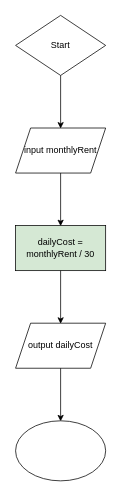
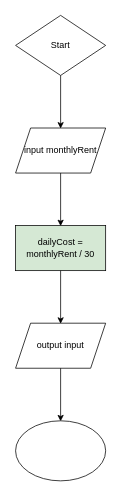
  <mxCell id="0" />
  <mxCell id="1" parent="0" />
  <mxCell id="2" value="Start" style="rhombus;whiteSpace=wrap;html=1;" vertex="1" parent="1"><mxGeometry x="20" width="120" height="80" as="geometry" y="20" /></mxCell>
  <mxCell id="3" value="" style="endArrow=classic;html=1;rounded=0;" edge="1" parent="1" source="2"><mxGeometry width="50" height="50" relative="1" as="geometry"><mxPoint x="80" y="150" as="sourcePoint" /><mxPoint x="80" y="170.711" as="targetPoint" /></mxGeometry></mxCell>
  <mxCell id="4" value="input monthlyRent" style="shape=parallelogram;perimeter=parallelogramPerimeter;whiteSpace=wrap;html=1;fixedSize=1;" vertex="1" parent="1"><mxGeometry x="20" y="170" width="120" height="60" as="geometry" /></mxCell>
  <mxCell id="5" value="" style="endArrow=classic;html=1;rounded=0;" edge="1" parent="1" source="4"><mxGeometry width="50" height="50" relative="1" as="geometry"><mxPoint x="80" y="280" as="sourcePoint" /><mxPoint x="80" y="300.711" as="targetPoint" /></mxGeometry></mxCell>
  <mxCell id="6" value="dailyCost = monthlyRent / 30" style="rounded=0;whiteSpace=wrap;html=1;fillColor=#d5e8d4;" vertex="1" parent="1"><mxGeometry x="20" y="300" width="120" height="60" as="geometry" /></mxCell>
  <mxCell id="7" value="" style="endArrow=classic;html=1;rounded=0;" edge="1" parent="1" source="6"><mxGeometry width="50" height="50" relative="1" as="geometry"><mxPoint x="80" y="410" as="sourcePoint" /><mxPoint x="80" y="430.711" as="targetPoint" /></mxGeometry></mxCell>
- <mxCell id="8" value="output dailyCost" style="shape=parallelogram;perimeter=parallelogramPerimeter;whiteSpace=wrap;html=1;fixedSize=1;" vertex="1" parent="1"><mxGeometry x="20" y="430" width="120" height="60" as="geometry" /></mxCell>
+ <mxCell id="8" value="output input" style="shape=parallelogram;perimeter=parallelogramPerimeter;whiteSpace=wrap;html=1;fixedSize=1;" vertex="1" parent="1"><mxGeometry x="20" y="430" width="120" height="60" as="geometry" /></mxCell>
  <mxCell id="9" value="" style="endArrow=classic;html=1;rounded=0;" edge="1" parent="1" source="8"><mxGeometry width="50" height="50" relative="1" as="geometry"><mxPoint x="80" y="540" as="sourcePoint" /><mxPoint x="80" y="560.711" as="targetPoint" /></mxGeometry></mxCell>
  <mxCell id="10" value="" style="ellipse;whiteSpace=wrap;html=1;" vertex="1" parent="1"><mxGeometry x="20" y="560" width="120" height="80" as="geometry" /></mxCell>
